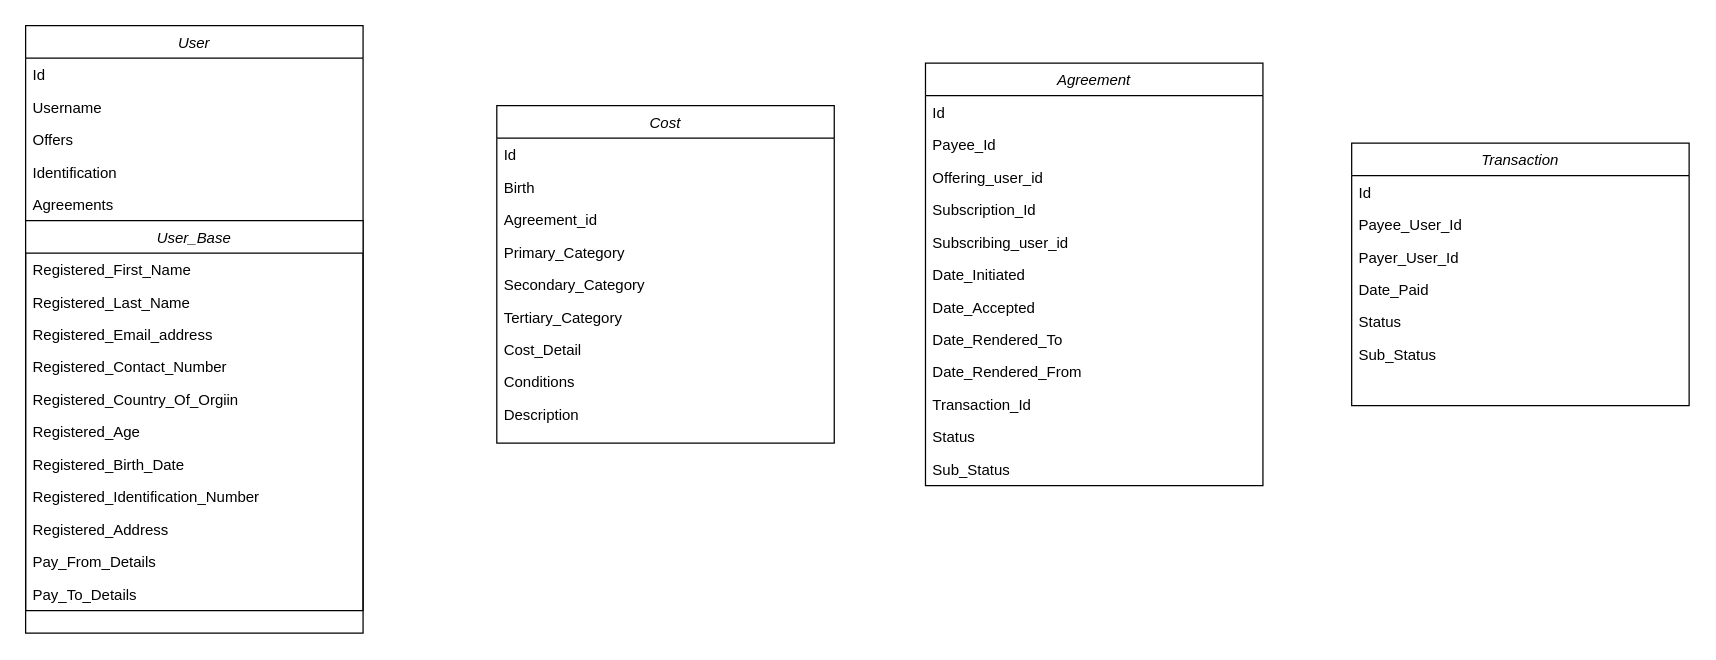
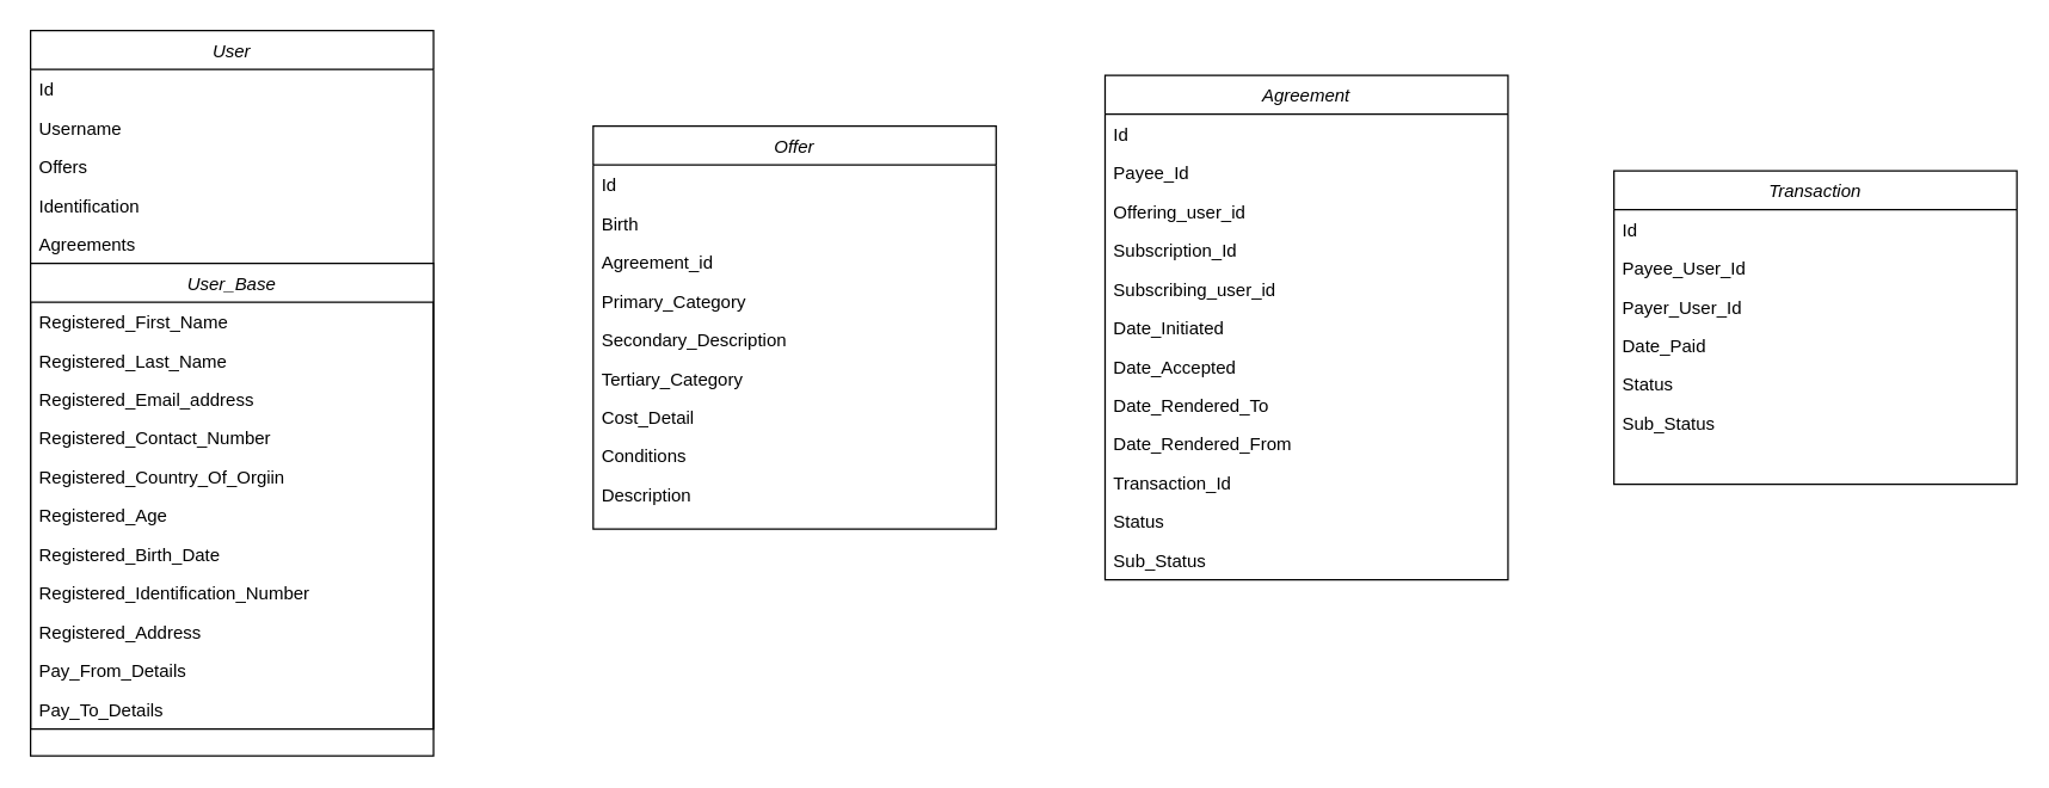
  <mxCell id="0" />
  <mxCell id="1" parent="0" />
  <mxCell id="2" value="User" style="swimlane;fontStyle=2;align=center;verticalAlign=top;childLayout=stackLayout;horizontal=1;startSize=26;horizontalStack=0;resizeParent=1;resizeLast=0;collapsible=1;marginBottom=0;rounded=0;shadow=0;strokeWidth=1;" parent="1" vertex="1"><mxGeometry x="20" y="20" width="270" height="486" as="geometry"><mxRectangle x="230" y="140" width="160" height="26" as="alternateBounds" /></mxGeometry></mxCell>
  <mxCell id="3" value="Id" style="text;align=left;verticalAlign=top;spacingLeft=4;spacingRight=4;overflow=hidden;rotatable=0;points=[[0,0.5],[1,0.5]];portConstraint=eastwest;" vertex="1" parent="2"><mxGeometry y="26" width="270" height="26" as="geometry" /></mxCell>
  <mxCell id="4" value="Username" style="text;align=left;verticalAlign=top;spacingLeft=4;spacingRight=4;overflow=hidden;rotatable=0;points=[[0,0.5],[1,0.5]];portConstraint=eastwest;" parent="2" vertex="1"><mxGeometry y="52" width="270" height="26" as="geometry" /></mxCell>
  <mxCell id="5" value="Offers" style="text;align=left;verticalAlign=top;spacingLeft=4;spacingRight=4;overflow=hidden;rotatable=0;points=[[0,0.5],[1,0.5]];portConstraint=eastwest;" vertex="1" parent="2"><mxGeometry y="78" width="270" height="26" as="geometry" /></mxCell>
  <mxCell id="6" value="Identification" style="text;align=left;verticalAlign=top;spacingLeft=4;spacingRight=4;overflow=hidden;rotatable=0;points=[[0,0.5],[1,0.5]];portConstraint=eastwest;" vertex="1" parent="2"><mxGeometry y="104" width="270" height="26" as="geometry" /></mxCell>
  <mxCell id="7" value="Agreements" style="text;align=left;verticalAlign=top;spacingLeft=4;spacingRight=4;overflow=hidden;rotatable=0;points=[[0,0.5],[1,0.5]];portConstraint=eastwest;" vertex="1" parent="2"><mxGeometry y="130" width="270" height="26" as="geometry" /></mxCell>
  <mxCell id="8" value="User_Base" style="swimlane;fontStyle=2;align=center;verticalAlign=top;childLayout=stackLayout;horizontal=1;startSize=26;horizontalStack=0;resizeParent=1;resizeLast=0;collapsible=1;marginBottom=0;rounded=0;shadow=0;strokeWidth=1;" vertex="1" parent="2"><mxGeometry y="156" width="270" height="312" as="geometry"><mxRectangle y="156" width="270" height="26" as="alternateBounds" /></mxGeometry></mxCell>
  <mxCell id="9" value="Registered_First_Name" style="text;align=left;verticalAlign=top;spacingLeft=4;spacingRight=4;overflow=hidden;rotatable=0;points=[[0,0.5],[1,0.5]];portConstraint=eastwest;rounded=0;shadow=0;html=0;" vertex="1" parent="8"><mxGeometry y="26" width="270" height="26" as="geometry" /></mxCell>
  <mxCell id="10" value="Registered_Last_Name" style="text;align=left;verticalAlign=top;spacingLeft=4;spacingRight=4;overflow=hidden;rotatable=0;points=[[0,0.5],[1,0.5]];portConstraint=eastwest;rounded=0;shadow=0;html=0;" vertex="1" parent="8"><mxGeometry y="52" width="270" height="26" as="geometry" /></mxCell>
  <mxCell id="11" value="Registered_Email_address" style="text;align=left;verticalAlign=top;spacingLeft=4;spacingRight=4;overflow=hidden;rotatable=0;points=[[0,0.5],[1,0.5]];portConstraint=eastwest;rounded=0;shadow=0;html=0;" vertex="1" parent="8"><mxGeometry y="78" width="270" height="26" as="geometry" /></mxCell>
  <mxCell id="12" value="Registered_Contact_Number" style="text;align=left;verticalAlign=top;spacingLeft=4;spacingRight=4;overflow=hidden;rotatable=0;points=[[0,0.5],[1,0.5]];portConstraint=eastwest;rounded=0;shadow=0;html=0;" vertex="1" parent="8"><mxGeometry y="104" width="270" height="26" as="geometry" /></mxCell>
  <mxCell id="13" value="Registered_Country_Of_Orgiin" style="text;align=left;verticalAlign=top;spacingLeft=4;spacingRight=4;overflow=hidden;rotatable=0;points=[[0,0.5],[1,0.5]];portConstraint=eastwest;rounded=0;shadow=0;html=0;" vertex="1" parent="8"><mxGeometry y="130" width="270" height="26" as="geometry" /></mxCell>
  <mxCell id="14" value="Registered_Age" style="text;align=left;verticalAlign=top;spacingLeft=4;spacingRight=4;overflow=hidden;rotatable=0;points=[[0,0.5],[1,0.5]];portConstraint=eastwest;rounded=0;shadow=0;html=0;" vertex="1" parent="8"><mxGeometry y="156" width="270" height="26" as="geometry" /></mxCell>
  <mxCell id="15" value="Registered_Birth_Date" style="text;align=left;verticalAlign=top;spacingLeft=4;spacingRight=4;overflow=hidden;rotatable=0;points=[[0,0.5],[1,0.5]];portConstraint=eastwest;rounded=0;shadow=0;html=0;" vertex="1" parent="8"><mxGeometry y="182" width="270" height="26" as="geometry" /></mxCell>
  <mxCell id="16" value="Registered_Identification_Number" style="text;align=left;verticalAlign=top;spacingLeft=4;spacingRight=4;overflow=hidden;rotatable=0;points=[[0,0.5],[1,0.5]];portConstraint=eastwest;rounded=0;shadow=0;html=0;" vertex="1" parent="8"><mxGeometry y="208" width="270" height="26" as="geometry" /></mxCell>
  <mxCell id="17" value="Registered_Address" style="text;align=left;verticalAlign=top;spacingLeft=4;spacingRight=4;overflow=hidden;rotatable=0;points=[[0,0.5],[1,0.5]];portConstraint=eastwest;rounded=0;shadow=0;html=0;" vertex="1" parent="8"><mxGeometry y="234" width="270" height="26" as="geometry" /></mxCell>
  <mxCell id="18" value="Pay_From_Details" style="text;align=left;verticalAlign=top;spacingLeft=4;spacingRight=4;overflow=hidden;rotatable=0;points=[[0,0.5],[1,0.5]];portConstraint=eastwest;rounded=0;shadow=0;html=0;" vertex="1" parent="8"><mxGeometry y="260" width="270" height="26" as="geometry" /></mxCell>
  <mxCell id="19" value="Pay_To_Details" style="text;align=left;verticalAlign=top;spacingLeft=4;spacingRight=4;overflow=hidden;rotatable=0;points=[[0,0.5],[1,0.5]];portConstraint=eastwest;rounded=0;shadow=0;html=0;" vertex="1" parent="8"><mxGeometry y="286" width="270" height="26" as="geometry" /></mxCell>
- <mxCell id="20" value="Cost" style="swimlane;fontStyle=2;align=center;verticalAlign=top;childLayout=stackLayout;horizontal=1;startSize=26;horizontalStack=0;resizeParent=1;resizeLast=0;collapsible=1;marginBottom=0;rounded=0;shadow=0;strokeWidth=1;" vertex="1" parent="1"><mxGeometry x="397" y="84" width="270" height="270" as="geometry"><mxRectangle x="230" y="140" width="160" height="26" as="alternateBounds" /></mxGeometry></mxCell>
+ <mxCell id="20" value="Offer" style="swimlane;fontStyle=2;align=center;verticalAlign=top;childLayout=stackLayout;horizontal=1;startSize=26;horizontalStack=0;resizeParent=1;resizeLast=0;collapsible=1;marginBottom=0;rounded=0;shadow=0;strokeWidth=1;" vertex="1" parent="1"><mxGeometry x="397" y="84" width="270" height="270" as="geometry"><mxRectangle x="230" y="140" width="160" height="26" as="alternateBounds" /></mxGeometry></mxCell>
  <mxCell id="21" value="Id" style="text;align=left;verticalAlign=top;spacingLeft=4;spacingRight=4;overflow=hidden;rotatable=0;points=[[0,0.5],[1,0.5]];portConstraint=eastwest;" vertex="1" parent="20"><mxGeometry y="26" width="270" height="26" as="geometry" /></mxCell>
  <mxCell id="22" value="Birth" style="text;align=left;verticalAlign=top;spacingLeft=4;spacingRight=4;overflow=hidden;rotatable=0;points=[[0,0.5],[1,0.5]];portConstraint=eastwest;" vertex="1" parent="20"><mxGeometry y="52" width="270" height="26" as="geometry" /></mxCell>
  <mxCell id="23" value="Agreement_id" style="text;align=left;verticalAlign=top;spacingLeft=4;spacingRight=4;overflow=hidden;rotatable=0;points=[[0,0.5],[1,0.5]];portConstraint=eastwest;" vertex="1" parent="20"><mxGeometry y="78" width="270" height="26" as="geometry" /></mxCell>
  <mxCell id="24" value="Primary_Category " style="text;align=left;verticalAlign=top;spacingLeft=4;spacingRight=4;overflow=hidden;rotatable=0;points=[[0,0.5],[1,0.5]];portConstraint=eastwest;" vertex="1" parent="20"><mxGeometry y="104" width="270" height="26" as="geometry" /></mxCell>
- <mxCell id="25" value="Secondary_Category " style="text;align=left;verticalAlign=top;spacingLeft=4;spacingRight=4;overflow=hidden;rotatable=0;points=[[0,0.5],[1,0.5]];portConstraint=eastwest;" vertex="1" parent="20"><mxGeometry y="130" width="270" height="26" as="geometry" /></mxCell>
+ <mxCell id="25" value="Secondary_Description " style="text;align=left;verticalAlign=top;spacingLeft=4;spacingRight=4;overflow=hidden;rotatable=0;points=[[0,0.5],[1,0.5]];portConstraint=eastwest;" vertex="1" parent="20"><mxGeometry y="130" width="270" height="26" as="geometry" /></mxCell>
  <mxCell id="26" value="Tertiary_Category " style="text;align=left;verticalAlign=top;spacingLeft=4;spacingRight=4;overflow=hidden;rotatable=0;points=[[0,0.5],[1,0.5]];portConstraint=eastwest;" vertex="1" parent="20"><mxGeometry y="156" width="270" height="26" as="geometry" /></mxCell>
  <mxCell id="27" value="Cost_Detail" style="text;align=left;verticalAlign=top;spacingLeft=4;spacingRight=4;overflow=hidden;rotatable=0;points=[[0,0.5],[1,0.5]];portConstraint=eastwest;" vertex="1" parent="20"><mxGeometry y="182" width="270" height="26" as="geometry" /></mxCell>
  <mxCell id="28" value="Conditions" style="text;align=left;verticalAlign=top;spacingLeft=4;spacingRight=4;overflow=hidden;rotatable=0;points=[[0,0.5],[1,0.5]];portConstraint=eastwest;" vertex="1" parent="20"><mxGeometry y="208" width="270" height="26" as="geometry" /></mxCell>
  <mxCell id="29" value="Description" style="text;align=left;verticalAlign=top;spacingLeft=4;spacingRight=4;overflow=hidden;rotatable=0;points=[[0,0.5],[1,0.5]];portConstraint=eastwest;" vertex="1" parent="20"><mxGeometry y="234" width="270" height="36" as="geometry" /></mxCell>
  <mxCell id="30" value="Agreement" style="swimlane;fontStyle=2;align=center;verticalAlign=top;childLayout=stackLayout;horizontal=1;startSize=26;horizontalStack=0;resizeParent=1;resizeLast=0;collapsible=1;marginBottom=0;rounded=0;shadow=0;strokeWidth=1;" vertex="1" parent="1"><mxGeometry x="740" y="50" width="270" height="338" as="geometry"><mxRectangle x="230" y="140" width="160" height="26" as="alternateBounds" /></mxGeometry></mxCell>
  <mxCell id="31" value="Id" style="text;align=left;verticalAlign=top;spacingLeft=4;spacingRight=4;overflow=hidden;rotatable=0;points=[[0,0.5],[1,0.5]];portConstraint=eastwest;" vertex="1" parent="30"><mxGeometry y="26" width="270" height="26" as="geometry" /></mxCell>
  <mxCell id="32" value="Payee_Id" style="text;align=left;verticalAlign=top;spacingLeft=4;spacingRight=4;overflow=hidden;rotatable=0;points=[[0,0.5],[1,0.5]];portConstraint=eastwest;" vertex="1" parent="30"><mxGeometry y="52" width="270" height="26" as="geometry" /></mxCell>
  <mxCell id="33" value="Offering_user_id" style="text;align=left;verticalAlign=top;spacingLeft=4;spacingRight=4;overflow=hidden;rotatable=0;points=[[0,0.5],[1,0.5]];portConstraint=eastwest;" vertex="1" parent="30"><mxGeometry y="78" width="270" height="26" as="geometry" /></mxCell>
  <mxCell id="34" value="Subscription_Id" style="text;align=left;verticalAlign=top;spacingLeft=4;spacingRight=4;overflow=hidden;rotatable=0;points=[[0,0.5],[1,0.5]];portConstraint=eastwest;" vertex="1" parent="30"><mxGeometry y="104" width="270" height="26" as="geometry" /></mxCell>
  <mxCell id="35" value="Subscribing_user_id" style="text;align=left;verticalAlign=top;spacingLeft=4;spacingRight=4;overflow=hidden;rotatable=0;points=[[0,0.5],[1,0.5]];portConstraint=eastwest;" vertex="1" parent="30"><mxGeometry y="130" width="270" height="26" as="geometry" /></mxCell>
  <mxCell id="36" value="Date_Initiated" style="text;align=left;verticalAlign=top;spacingLeft=4;spacingRight=4;overflow=hidden;rotatable=0;points=[[0,0.5],[1,0.5]];portConstraint=eastwest;" vertex="1" parent="30"><mxGeometry y="156" width="270" height="26" as="geometry" /></mxCell>
  <mxCell id="37" value="Date_Accepted" style="text;align=left;verticalAlign=top;spacingLeft=4;spacingRight=4;overflow=hidden;rotatable=0;points=[[0,0.5],[1,0.5]];portConstraint=eastwest;" vertex="1" parent="30"><mxGeometry y="182" width="270" height="26" as="geometry" /></mxCell>
  <mxCell id="38" value="Date_Rendered_To" style="text;align=left;verticalAlign=top;spacingLeft=4;spacingRight=4;overflow=hidden;rotatable=0;points=[[0,0.5],[1,0.5]];portConstraint=eastwest;" vertex="1" parent="30"><mxGeometry y="208" width="270" height="26" as="geometry" /></mxCell>
  <mxCell id="39" value="Date_Rendered_From" style="text;align=left;verticalAlign=top;spacingLeft=4;spacingRight=4;overflow=hidden;rotatable=0;points=[[0,0.5],[1,0.5]];portConstraint=eastwest;" vertex="1" parent="30"><mxGeometry y="234" width="270" height="26" as="geometry" /></mxCell>
  <mxCell id="40" value="Transaction_Id" style="text;align=left;verticalAlign=top;spacingLeft=4;spacingRight=4;overflow=hidden;rotatable=0;points=[[0,0.5],[1,0.5]];portConstraint=eastwest;" vertex="1" parent="30"><mxGeometry y="260" width="270" height="26" as="geometry" /></mxCell>
  <mxCell id="41" value="Status" style="text;align=left;verticalAlign=top;spacingLeft=4;spacingRight=4;overflow=hidden;rotatable=0;points=[[0,0.5],[1,0.5]];portConstraint=eastwest;" vertex="1" parent="30"><mxGeometry y="286" width="270" height="26" as="geometry" /></mxCell>
  <mxCell id="42" value="Sub_Status" style="text;align=left;verticalAlign=top;spacingLeft=4;spacingRight=4;overflow=hidden;rotatable=0;points=[[0,0.5],[1,0.5]];portConstraint=eastwest;" vertex="1" parent="30"><mxGeometry y="312" width="270" height="26" as="geometry" /></mxCell>
  <mxCell id="43" value="Transaction" style="swimlane;fontStyle=2;align=center;verticalAlign=top;childLayout=stackLayout;horizontal=1;startSize=26;horizontalStack=0;resizeParent=1;resizeLast=0;collapsible=1;marginBottom=0;rounded=0;shadow=0;strokeWidth=1;" vertex="1" parent="1"><mxGeometry x="1081" y="114" width="270" height="210" as="geometry"><mxRectangle x="230" y="140" width="160" height="26" as="alternateBounds" /></mxGeometry></mxCell>
  <mxCell id="44" value="Id" style="text;align=left;verticalAlign=top;spacingLeft=4;spacingRight=4;overflow=hidden;rotatable=0;points=[[0,0.5],[1,0.5]];portConstraint=eastwest;" vertex="1" parent="43"><mxGeometry y="26" width="270" height="26" as="geometry" /></mxCell>
  <mxCell id="45" value="Payee_User_Id" style="text;align=left;verticalAlign=top;spacingLeft=4;spacingRight=4;overflow=hidden;rotatable=0;points=[[0,0.5],[1,0.5]];portConstraint=eastwest;" vertex="1" parent="43"><mxGeometry y="52" width="270" height="26" as="geometry" /></mxCell>
  <mxCell id="46" value="Payer_User_Id" style="text;align=left;verticalAlign=top;spacingLeft=4;spacingRight=4;overflow=hidden;rotatable=0;points=[[0,0.5],[1,0.5]];portConstraint=eastwest;" vertex="1" parent="43"><mxGeometry y="78" width="270" height="26" as="geometry" /></mxCell>
  <mxCell id="47" value="Date_Paid" style="text;align=left;verticalAlign=top;spacingLeft=4;spacingRight=4;overflow=hidden;rotatable=0;points=[[0,0.5],[1,0.5]];portConstraint=eastwest;" vertex="1" parent="43"><mxGeometry y="104" width="270" height="26" as="geometry" /></mxCell>
  <mxCell id="48" value="Status" style="text;align=left;verticalAlign=top;spacingLeft=4;spacingRight=4;overflow=hidden;rotatable=0;points=[[0,0.5],[1,0.5]];portConstraint=eastwest;" vertex="1" parent="43"><mxGeometry y="130" width="270" height="26" as="geometry" /></mxCell>
  <mxCell id="49" value="Sub_Status" style="text;align=left;verticalAlign=top;spacingLeft=4;spacingRight=4;overflow=hidden;rotatable=0;points=[[0,0.5],[1,0.5]];portConstraint=eastwest;" vertex="1" parent="43"><mxGeometry y="156" width="270" height="26" as="geometry" /></mxCell>
